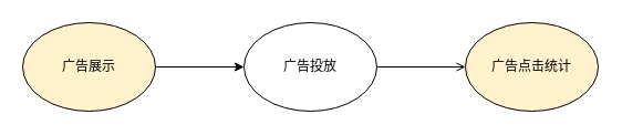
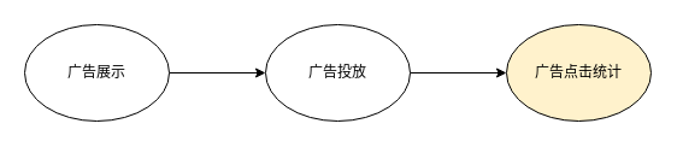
  <mxCell id="0" />
  <mxCell id="1" parent="0" />
  <mxCell id="2" value="" style="edgeStyle=orthogonalEdgeStyle;rounded=0;orthogonalLoop=1;jettySize=auto;html=1;" edge="1" parent="1" source="3" target="5"><mxGeometry relative="1" as="geometry" /></mxCell>
- <mxCell id="3" value="广告展示" style="ellipse;whiteSpace=wrap;html=1;fillColor=#fff2cc;" vertex="1" parent="1"><mxGeometry x="20" y="20" width="120" height="80" as="geometry" /></mxCell>
- <mxCell id="4" value="" style="edgeStyle=orthogonalEdgeStyle;rounded=0;orthogonalLoop=1;jettySize=auto;html=1;endArrow=open;" edge="1" parent="1" source="5" target="6"><mxGeometry relative="1" as="geometry" /></mxCell>
+ <mxCell id="3" value="广告展示" style="ellipse;whiteSpace=wrap;html=1;" vertex="1" parent="1"><mxGeometry x="20" y="20" width="120" height="80" as="geometry" /></mxCell>
+ <mxCell id="4" value="" style="edgeStyle=orthogonalEdgeStyle;rounded=0;orthogonalLoop=1;jettySize=auto;html=1;" edge="1" parent="1" source="5" target="6"><mxGeometry relative="1" as="geometry" /></mxCell>
  <mxCell id="5" value="广告投放" style="ellipse;whiteSpace=wrap;html=1;" vertex="1" parent="1"><mxGeometry x="220" y="20" width="120" height="80" as="geometry" /></mxCell>
  <mxCell id="6" value="广告点击统计" style="ellipse;whiteSpace=wrap;html=1;fillColor=#fff2cc;" vertex="1" parent="1"><mxGeometry x="420" y="20" width="120" height="80" as="geometry" /></mxCell>
